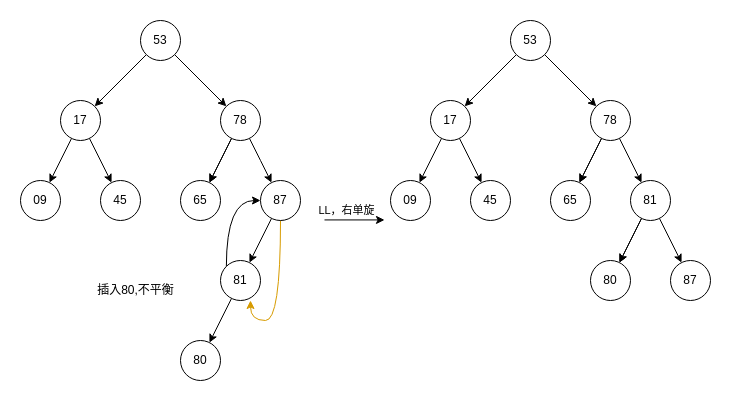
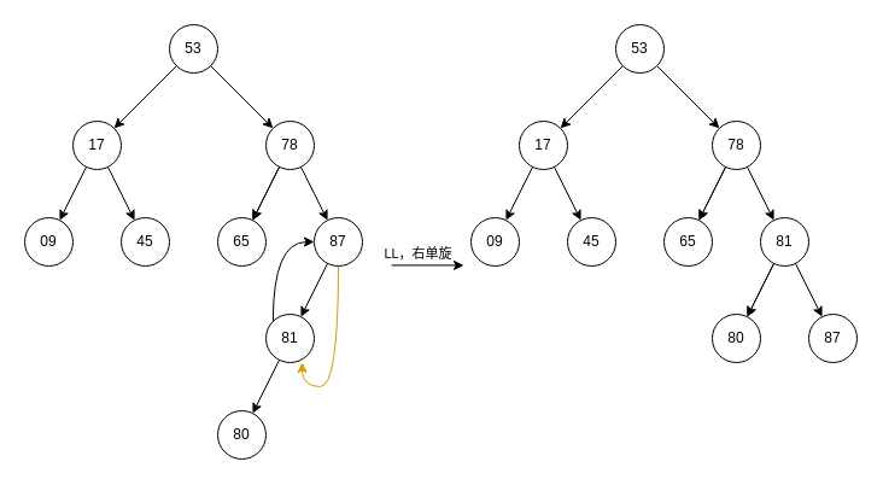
  <mxCell id="0" />
  <mxCell id="1" parent="0" />
  <mxCell id="2" value="" style="edgeStyle=none;rounded=0;orthogonalLoop=1;jettySize=auto;html=1;" parent="1" source="4" target="7" edge="1"><mxGeometry relative="1" as="geometry" /></mxCell>
  <mxCell id="3" value="" style="edgeStyle=none;rounded=0;orthogonalLoop=1;jettySize=auto;html=1;" parent="1" source="4" target="11" edge="1"><mxGeometry relative="1" as="geometry" /></mxCell>
  <mxCell id="4" value="53" style="ellipse;whiteSpace=wrap;html=1;aspect=fixed;" parent="1" vertex="1"><mxGeometry x="140" y="20" width="40" height="40" as="geometry" /></mxCell>
  <mxCell id="5" value="" style="edgeStyle=none;rounded=0;orthogonalLoop=1;jettySize=auto;html=1;" parent="1" source="7" target="12" edge="1"><mxGeometry relative="1" as="geometry" /></mxCell>
  <mxCell id="6" value="" style="edgeStyle=none;rounded=0;orthogonalLoop=1;jettySize=auto;html=1;" parent="1" source="7" target="13" edge="1"><mxGeometry relative="1" as="geometry" /></mxCell>
  <mxCell id="7" value="17" style="ellipse;whiteSpace=wrap;html=1;aspect=fixed;" parent="1" vertex="1"><mxGeometry x="60" y="100" width="40" height="40" as="geometry" /></mxCell>
  <mxCell id="8" value="" style="edgeStyle=none;rounded=0;orthogonalLoop=1;jettySize=auto;html=1;" parent="1" source="11" target="14" edge="1"><mxGeometry relative="1" as="geometry" /></mxCell>
  <mxCell id="9" value="" style="edgeStyle=none;rounded=0;orthogonalLoop=1;jettySize=auto;html=1;" parent="1" source="11" target="14" edge="1"><mxGeometry relative="1" as="geometry" /></mxCell>
  <mxCell id="10" value="" style="edgeStyle=none;rounded=0;orthogonalLoop=1;jettySize=auto;html=1;" parent="1" source="11" target="17" edge="1"><mxGeometry relative="1" as="geometry"><Array as="points"><mxPoint x="260" y="160" /></Array></mxGeometry></mxCell>
  <mxCell id="11" value="78" style="ellipse;whiteSpace=wrap;html=1;aspect=fixed;" parent="1" vertex="1"><mxGeometry x="220" y="100" width="40" height="40" as="geometry" /></mxCell>
  <mxCell id="12" value="09" style="ellipse;whiteSpace=wrap;html=1;aspect=fixed;" parent="1" vertex="1"><mxGeometry x="20" y="180" width="40" height="40" as="geometry" /></mxCell>
  <mxCell id="13" value="45" style="ellipse;whiteSpace=wrap;html=1;aspect=fixed;" parent="1" vertex="1"><mxGeometry x="100" y="180" width="40" height="40" as="geometry" /></mxCell>
  <mxCell id="14" value="65" style="ellipse;whiteSpace=wrap;html=1;aspect=fixed;" parent="1" vertex="1"><mxGeometry x="180" y="180" width="40" height="40" as="geometry" /></mxCell>
  <mxCell id="15" value="" style="edgeStyle=none;rounded=0;orthogonalLoop=1;jettySize=auto;html=1;" parent="1" source="17" target="20" edge="1"><mxGeometry relative="1" as="geometry" /></mxCell>
  <mxCell id="16" style="edgeStyle=orthogonalEdgeStyle;curved=1;rounded=0;orthogonalLoop=1;jettySize=auto;html=1;exitX=0.5;exitY=1;exitDx=0;exitDy=0;entryX=0.75;entryY=1;entryDx=0;entryDy=0;entryPerimeter=0;fillColor=#ffe6cc;strokeColor=#d79b00;" edge="1" parent="1" source="17" target="20"><mxGeometry relative="1" as="geometry" /></mxCell>
  <mxCell id="17" value="87" style="ellipse;whiteSpace=wrap;html=1;aspect=fixed;" parent="1" vertex="1"><mxGeometry x="260" y="180" width="40" height="40" as="geometry" /></mxCell>
  <mxCell id="18" value="" style="rounded=0;orthogonalLoop=1;jettySize=auto;html=1;" edge="1" parent="1" source="20" target="21"><mxGeometry relative="1" as="geometry" /></mxCell>
  <mxCell id="19" style="edgeStyle=orthogonalEdgeStyle;curved=1;rounded=0;orthogonalLoop=1;jettySize=auto;html=1;exitX=0;exitY=0;exitDx=0;exitDy=0;entryX=0;entryY=0.5;entryDx=0;entryDy=0;" edge="1" parent="1" source="20" target="17"><mxGeometry relative="1" as="geometry" /></mxCell>
  <mxCell id="20" value="81" style="ellipse;whiteSpace=wrap;html=1;aspect=fixed;" parent="1" vertex="1"><mxGeometry x="220" y="260" width="40" height="40" as="geometry" /></mxCell>
  <mxCell id="21" value="80" style="ellipse;whiteSpace=wrap;html=1;aspect=fixed;" vertex="1" parent="1"><mxGeometry x="180" y="340" width="40" height="40" as="geometry" /></mxCell>
- <mxCell id="22" value="插入80,不平衡" style="text;html=1;align=center;verticalAlign=middle;resizable=0;points=[];autosize=1;strokeColor=none;fillColor=none;" vertex="1" parent="1"><mxGeometry x="90" y="280" width="90" height="20" as="geometry" /></mxCell>
  <mxCell id="23" value="" style="endArrow=classic;html=1;rounded=0;" edge="1" parent="1"><mxGeometry width="50" height="50" relative="1" as="geometry"><mxPoint x="324" y="219.43" as="sourcePoint" /><mxPoint x="384" y="219.43" as="targetPoint" /></mxGeometry></mxCell>
  <mxCell id="24" value="LL，右单旋" style="edgeLabel;html=1;align=center;verticalAlign=middle;resizable=0;points=[];" vertex="1" connectable="0" parent="23"><mxGeometry x="-0.292" y="-2" relative="1" as="geometry"><mxPoint y="-12" as="offset" /></mxGeometry></mxCell>
  <mxCell id="25" value="" style="edgeStyle=none;rounded=0;orthogonalLoop=1;jettySize=auto;html=1;" edge="1" parent="1" source="27" target="30"><mxGeometry relative="1" as="geometry" /></mxCell>
  <mxCell id="26" value="" style="edgeStyle=none;rounded=0;orthogonalLoop=1;jettySize=auto;html=1;" edge="1" parent="1" source="27" target="34"><mxGeometry relative="1" as="geometry" /></mxCell>
  <mxCell id="27" value="53" style="ellipse;whiteSpace=wrap;html=1;aspect=fixed;" vertex="1" parent="1"><mxGeometry x="510" y="20" width="40" height="40" as="geometry" /></mxCell>
  <mxCell id="28" value="" style="edgeStyle=none;rounded=0;orthogonalLoop=1;jettySize=auto;html=1;" edge="1" parent="1" source="30" target="35"><mxGeometry relative="1" as="geometry" /></mxCell>
  <mxCell id="29" value="" style="edgeStyle=none;rounded=0;orthogonalLoop=1;jettySize=auto;html=1;" edge="1" parent="1" source="30" target="36"><mxGeometry relative="1" as="geometry" /></mxCell>
  <mxCell id="30" value="17" style="ellipse;whiteSpace=wrap;html=1;aspect=fixed;" vertex="1" parent="1"><mxGeometry x="430" y="100" width="40" height="40" as="geometry" /></mxCell>
  <mxCell id="31" value="" style="edgeStyle=none;rounded=0;orthogonalLoop=1;jettySize=auto;html=1;" edge="1" parent="1" source="34" target="37"><mxGeometry relative="1" as="geometry" /></mxCell>
  <mxCell id="32" value="" style="edgeStyle=none;rounded=0;orthogonalLoop=1;jettySize=auto;html=1;" edge="1" parent="1" source="34" target="37"><mxGeometry relative="1" as="geometry" /></mxCell>
  <mxCell id="33" value="" style="edgeStyle=none;rounded=0;orthogonalLoop=1;jettySize=auto;html=1;" edge="1" parent="1" source="34" target="42"><mxGeometry relative="1" as="geometry" /></mxCell>
  <mxCell id="34" value="78" style="ellipse;whiteSpace=wrap;html=1;aspect=fixed;" vertex="1" parent="1"><mxGeometry x="590" y="100" width="40" height="40" as="geometry" /></mxCell>
  <mxCell id="35" value="09" style="ellipse;whiteSpace=wrap;html=1;aspect=fixed;" vertex="1" parent="1"><mxGeometry x="390" y="180" width="40" height="40" as="geometry" /></mxCell>
  <mxCell id="36" value="45" style="ellipse;whiteSpace=wrap;html=1;aspect=fixed;" vertex="1" parent="1"><mxGeometry x="470" y="180" width="40" height="40" as="geometry" /></mxCell>
  <mxCell id="37" value="65" style="ellipse;whiteSpace=wrap;html=1;aspect=fixed;" vertex="1" parent="1"><mxGeometry x="550" y="180" width="40" height="40" as="geometry" /></mxCell>
  <mxCell id="38" value="87" style="ellipse;whiteSpace=wrap;html=1;aspect=fixed;" vertex="1" parent="1"><mxGeometry x="670" y="260" width="40" height="40" as="geometry" /></mxCell>
  <mxCell id="39" value="" style="rounded=0;orthogonalLoop=1;jettySize=auto;html=1;" edge="1" parent="1" source="42" target="43"><mxGeometry relative="1" as="geometry" /></mxCell>
  <mxCell id="40" value="" style="edgeStyle=none;rounded=0;orthogonalLoop=1;jettySize=auto;html=1;" edge="1" parent="1" source="42" target="43"><mxGeometry relative="1" as="geometry" /></mxCell>
  <mxCell id="41" value="" style="edgeStyle=none;rounded=0;orthogonalLoop=1;jettySize=auto;html=1;" edge="1" parent="1" source="42" target="38"><mxGeometry relative="1" as="geometry" /></mxCell>
  <mxCell id="42" value="81" style="ellipse;whiteSpace=wrap;html=1;aspect=fixed;" vertex="1" parent="1"><mxGeometry x="630" y="180" width="40" height="40" as="geometry" /></mxCell>
  <mxCell id="43" value="80" style="ellipse;whiteSpace=wrap;html=1;aspect=fixed;" vertex="1" parent="1"><mxGeometry x="590" y="260" width="40" height="40" as="geometry" /></mxCell>
